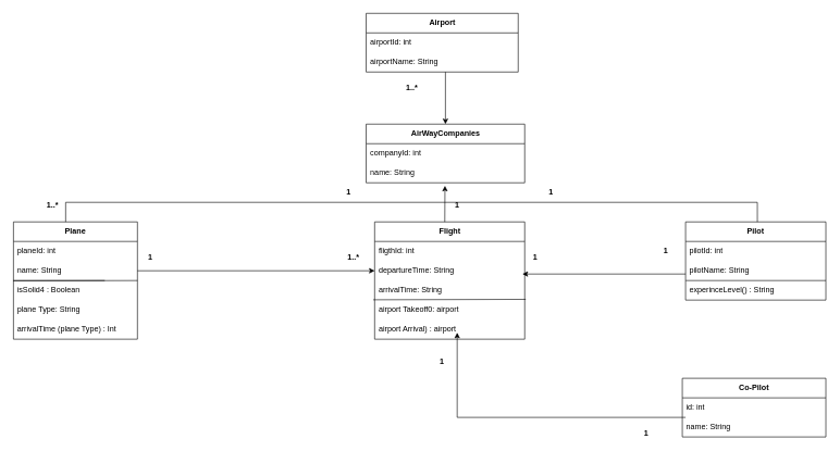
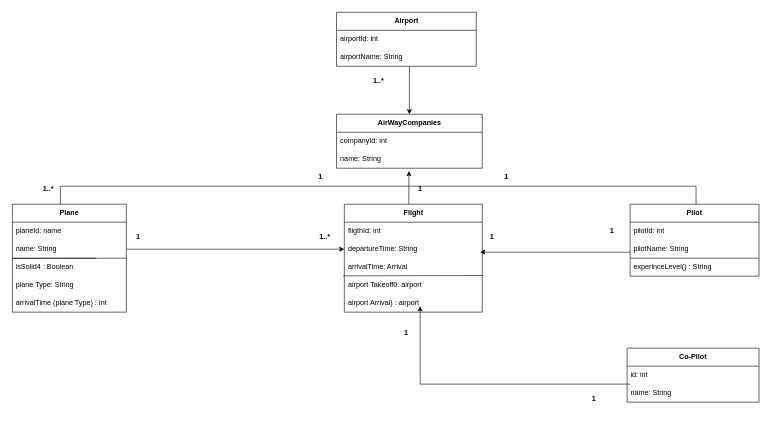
  <mxCell id="0" />
  <mxCell id="1" parent="0" />
  <mxCell id="2" value="&lt;b style=&quot;background-color: rgb(255, 255, 255);&quot;&gt;Airport&lt;/b&gt;" style="swimlane;fontStyle=0;childLayout=stackLayout;horizontal=1;startSize=30;horizontalStack=0;resizeParent=1;resizeParentMax=0;resizeLast=0;collapsible=1;marginBottom=0;whiteSpace=wrap;html=1;fontColor=#000000;" vertex="1" parent="1"><mxGeometry x="560.5" y="20" width="233" height="90" as="geometry" /></mxCell>
  <mxCell id="3" value="airportId: int" style="text;strokeColor=none;fillColor=none;align=left;verticalAlign=middle;spacingLeft=4;spacingRight=4;overflow=hidden;points=[[0,0.5],[1,0.5]];portConstraint=eastwest;rotatable=0;whiteSpace=wrap;html=1;fontColor=#000000;" vertex="1" parent="2"><mxGeometry y="30" width="233" height="30" as="geometry" /></mxCell>
  <mxCell id="4" value="airportName: String" style="text;strokeColor=none;fillColor=none;align=left;verticalAlign=middle;spacingLeft=4;spacingRight=4;overflow=hidden;points=[[0,0.5],[1,0.5]];portConstraint=eastwest;rotatable=0;whiteSpace=wrap;html=1;fontColor=#000000;" vertex="1" parent="2"><mxGeometry y="60" width="233" height="30" as="geometry" /></mxCell>
  <mxCell id="5" value="&lt;b style=&quot;background-color: rgb(255, 255, 255);&quot;&gt;AirWayCompanies&lt;/b&gt;" style="swimlane;fontStyle=0;childLayout=stackLayout;horizontal=1;startSize=30;horizontalStack=0;resizeParent=1;resizeParentMax=0;resizeLast=0;collapsible=1;marginBottom=0;whiteSpace=wrap;html=1;fontColor=#000000;" vertex="1" parent="1"><mxGeometry x="560.5" y="190" width="243" height="90" as="geometry" /></mxCell>
  <mxCell id="6" value="companyId: int" style="text;strokeColor=none;fillColor=none;align=left;verticalAlign=middle;spacingLeft=4;spacingRight=4;overflow=hidden;points=[[0,0.5],[1,0.5]];portConstraint=eastwest;rotatable=0;whiteSpace=wrap;html=1;fontColor=#000000;" vertex="1" parent="5"><mxGeometry y="30" width="243" height="30" as="geometry" /></mxCell>
  <mxCell id="7" value="name: String" style="text;strokeColor=none;fillColor=none;align=left;verticalAlign=middle;spacingLeft=4;spacingRight=4;overflow=hidden;points=[[0,0.5],[1,0.5]];portConstraint=eastwest;rotatable=0;whiteSpace=wrap;html=1;fontColor=#000000;" vertex="1" parent="5"><mxGeometry y="60" width="243" height="30" as="geometry" /></mxCell>
  <mxCell id="8" value="&lt;b style=&quot;background-color: rgb(255, 255, 255);&quot;&gt;Plane&lt;/b&gt;" style="swimlane;fontStyle=0;childLayout=stackLayout;horizontal=1;startSize=30;horizontalStack=0;resizeParent=1;resizeParentMax=0;resizeLast=0;collapsible=1;marginBottom=0;whiteSpace=wrap;html=1;fontColor=#000000;" vertex="1" parent="1"><mxGeometry x="20" y="340" width="190" height="180" as="geometry" /></mxCell>
- <mxCell id="9" value="planeId: int" style="text;strokeColor=none;fillColor=none;align=left;verticalAlign=middle;spacingLeft=4;spacingRight=4;overflow=hidden;points=[[0,0.5],[1,0.5]];portConstraint=eastwest;rotatable=0;whiteSpace=wrap;html=1;fontColor=#000000;" vertex="1" parent="8"><mxGeometry y="30" width="190" height="30" as="geometry" /></mxCell>
+ <mxCell id="9" value="planeId: name" style="text;strokeColor=none;fillColor=none;align=left;verticalAlign=middle;spacingLeft=4;spacingRight=4;overflow=hidden;points=[[0,0.5],[1,0.5]];portConstraint=eastwest;rotatable=0;whiteSpace=wrap;html=1;fontColor=#000000;" vertex="1" parent="8"><mxGeometry y="30" width="190" height="30" as="geometry" /></mxCell>
  <mxCell id="10" value="name: String" style="text;strokeColor=none;fillColor=none;align=left;verticalAlign=middle;spacingLeft=4;spacingRight=4;overflow=hidden;points=[[0,0.5],[1,0.5]];portConstraint=eastwest;rotatable=0;whiteSpace=wrap;html=1;fontColor=#000000;" vertex="1" parent="8"><mxGeometry y="60" width="190" height="30" as="geometry" /></mxCell>
  <mxCell id="11" value="" style="endArrow=none;html=1;rounded=0;fontColor=#000000;" edge="1" parent="8"><mxGeometry width="50" height="50" relative="1" as="geometry"><mxPoint y="90.0" as="sourcePoint" /><mxPoint x="140" y="90.0" as="targetPoint" /></mxGeometry></mxCell>
  <mxCell id="12" value="isSolid4 : Boolean" style="text;strokeColor=none;fillColor=none;align=left;verticalAlign=middle;spacingLeft=4;spacingRight=4;overflow=hidden;points=[[0,0.5],[1,0.5]];portConstraint=eastwest;rotatable=0;whiteSpace=wrap;html=1;fontColor=#000000;" vertex="1" parent="8"><mxGeometry y="90" width="190" height="30" as="geometry" /></mxCell>
  <mxCell id="13" value="plane Type: String" style="text;strokeColor=none;fillColor=none;align=left;verticalAlign=middle;spacingLeft=4;spacingRight=4;overflow=hidden;points=[[0,0.5],[1,0.5]];portConstraint=eastwest;rotatable=0;whiteSpace=wrap;html=1;fontColor=#000000;" vertex="1" parent="8"><mxGeometry y="120" width="190" height="30" as="geometry" /></mxCell>
  <mxCell id="14" value="arrivalTime (plane Type) : Int" style="text;strokeColor=none;fillColor=none;align=left;verticalAlign=middle;spacingLeft=4;spacingRight=4;overflow=hidden;points=[[0,0.5],[1,0.5]];portConstraint=eastwest;rotatable=0;whiteSpace=wrap;html=1;fontColor=#000000;" vertex="1" parent="8"><mxGeometry y="150" width="190" height="30" as="geometry" /></mxCell>
  <mxCell id="15" value="" style="endArrow=none;html=1;rounded=0;exitX=-0.002;exitY=0.011;exitDx=0;exitDy=0;exitPerimeter=0;" edge="1" parent="8" source="12"><mxGeometry width="50" height="50" relative="1" as="geometry"><mxPoint x="130" y="170" as="sourcePoint" /><mxPoint x="190" y="90" as="targetPoint" /></mxGeometry></mxCell>
  <mxCell id="16" value="&lt;b&gt;&lt;span style=&quot;background-color: rgb(255, 255, 255);&quot;&gt;Flight&lt;/span&gt;&lt;br&gt;&lt;/b&gt;" style="swimlane;fontStyle=0;childLayout=stackLayout;horizontal=1;startSize=30;horizontalStack=0;resizeParent=1;resizeParentMax=0;resizeLast=0;collapsible=1;marginBottom=0;whiteSpace=wrap;html=1;fontColor=#000000;" vertex="1" parent="1"><mxGeometry x="573.5" y="340" width="230" height="180" as="geometry" /></mxCell>
  <mxCell id="17" value="fligthId: int" style="text;strokeColor=none;fillColor=none;align=left;verticalAlign=middle;spacingLeft=4;spacingRight=4;overflow=hidden;points=[[0,0.5],[1,0.5]];portConstraint=eastwest;rotatable=0;whiteSpace=wrap;html=1;fontColor=#000000;" vertex="1" parent="16"><mxGeometry y="30" width="230" height="30" as="geometry" /></mxCell>
  <mxCell id="18" value="departureTime: String" style="text;strokeColor=none;fillColor=none;align=left;verticalAlign=middle;spacingLeft=4;spacingRight=4;overflow=hidden;points=[[0,0.5],[1,0.5]];portConstraint=eastwest;rotatable=0;whiteSpace=wrap;html=1;fontColor=#000000;" vertex="1" parent="16"><mxGeometry y="60" width="230" height="30" as="geometry" /></mxCell>
- <mxCell id="19" value="arrivalTime: String" style="text;strokeColor=none;fillColor=none;align=left;verticalAlign=middle;spacingLeft=4;spacingRight=4;overflow=hidden;points=[[0,0.5],[1,0.5]];portConstraint=eastwest;rotatable=0;whiteSpace=wrap;html=1;fontColor=#000000;" vertex="1" parent="16"><mxGeometry y="90" width="230" height="30" as="geometry" /></mxCell>
+ <mxCell id="19" value="arrivalTime: Arrival" style="text;strokeColor=none;fillColor=none;align=left;verticalAlign=middle;spacingLeft=4;spacingRight=4;overflow=hidden;points=[[0,0.5],[1,0.5]];portConstraint=eastwest;rotatable=0;whiteSpace=wrap;html=1;fontColor=#000000;" vertex="1" parent="16"><mxGeometry y="90" width="230" height="30" as="geometry" /></mxCell>
  <mxCell id="20" value="airport Takeoff0: airport" style="text;strokeColor=none;fillColor=none;align=left;verticalAlign=middle;spacingLeft=4;spacingRight=4;overflow=hidden;points=[[0,0.5],[1,0.5]];portConstraint=eastwest;rotatable=0;whiteSpace=wrap;html=1;fontColor=#000000;" vertex="1" parent="16"><mxGeometry y="120" width="230" height="30" as="geometry" /></mxCell>
  <mxCell id="21" value="airport Arrival) : airport" style="text;strokeColor=none;fillColor=none;align=left;verticalAlign=middle;spacingLeft=4;spacingRight=4;overflow=hidden;points=[[0,0.5],[1,0.5]];portConstraint=eastwest;rotatable=0;whiteSpace=wrap;html=1;fontColor=#000000;" vertex="1" parent="16"><mxGeometry y="150" width="230" height="30" as="geometry" /></mxCell>
  <mxCell id="22" value="" style="endArrow=none;html=1;rounded=0;entryX=1.007;entryY=-0.039;entryDx=0;entryDy=0;entryPerimeter=0;exitX=-0.009;exitY=-0.016;exitDx=0;exitDy=0;exitPerimeter=0;" edge="1" parent="16" source="20" target="20"><mxGeometry width="50" height="50" relative="1" as="geometry"><mxPoint x="180" y="110" as="sourcePoint" /><mxPoint x="230" y="60" as="targetPoint" /></mxGeometry></mxCell>
  <mxCell id="23" value="&lt;b style=&quot;background-color: rgb(255, 255, 255);&quot;&gt;Pilot&lt;br&gt;&lt;/b&gt;" style="swimlane;fontStyle=0;childLayout=stackLayout;horizontal=1;startSize=30;horizontalStack=0;resizeParent=1;resizeParentMax=0;resizeLast=0;collapsible=1;marginBottom=0;whiteSpace=wrap;html=1;fontColor=#000000;" vertex="1" parent="1"><mxGeometry x="1050" y="340" width="215" height="120" as="geometry" /></mxCell>
  <mxCell id="24" value="pilotId: int" style="text;strokeColor=none;fillColor=none;align=left;verticalAlign=middle;spacingLeft=4;spacingRight=4;overflow=hidden;points=[[0,0.5],[1,0.5]];portConstraint=eastwest;rotatable=0;whiteSpace=wrap;html=1;fontColor=#000000;" vertex="1" parent="23"><mxGeometry y="30" width="215" height="30" as="geometry" /></mxCell>
  <mxCell id="25" value="pilotName: String" style="text;strokeColor=none;fillColor=none;align=left;verticalAlign=middle;spacingLeft=4;spacingRight=4;overflow=hidden;points=[[0,0.5],[1,0.5]];portConstraint=eastwest;rotatable=0;whiteSpace=wrap;html=1;fontColor=#000000;" vertex="1" parent="23"><mxGeometry y="60" width="215" height="30" as="geometry" /></mxCell>
  <mxCell id="26" value="experinceLevel() : String" style="text;strokeColor=none;fillColor=none;align=left;verticalAlign=middle;spacingLeft=4;spacingRight=4;overflow=hidden;points=[[0,0.5],[1,0.5]];portConstraint=eastwest;rotatable=0;whiteSpace=wrap;html=1;fontColor=#000000;" vertex="1" parent="23"><mxGeometry y="90" width="215" height="30" as="geometry" /></mxCell>
  <mxCell id="27" value="" style="endArrow=none;html=1;rounded=0;exitX=0.001;exitY=0;exitDx=0;exitDy=0;exitPerimeter=0;" edge="1" parent="23" source="26"><mxGeometry width="50" height="50" relative="1" as="geometry"><mxPoint x="85" y="80" as="sourcePoint" /><mxPoint x="215" y="90" as="targetPoint" /></mxGeometry></mxCell>
  <mxCell id="28" value="&lt;b style=&quot;background-color: rgb(255, 255, 255);&quot;&gt;Co-Pilot&lt;br&gt;&lt;/b&gt;" style="swimlane;fontStyle=0;childLayout=stackLayout;horizontal=1;startSize=30;horizontalStack=0;resizeParent=1;resizeParentMax=0;resizeLast=0;collapsible=1;marginBottom=0;whiteSpace=wrap;html=1;fontColor=#000000;" vertex="1" parent="1"><mxGeometry x="1045" y="580" width="220" height="90" as="geometry" /></mxCell>
  <mxCell id="29" value="id: int" style="text;strokeColor=none;fillColor=none;align=left;verticalAlign=middle;spacingLeft=4;spacingRight=4;overflow=hidden;points=[[0,0.5],[1,0.5]];portConstraint=eastwest;rotatable=0;whiteSpace=wrap;html=1;fontColor=#000000;" vertex="1" parent="28"><mxGeometry y="30" width="220" height="30" as="geometry" /></mxCell>
  <mxCell id="30" value="name: String" style="text;strokeColor=none;fillColor=none;align=left;verticalAlign=middle;spacingLeft=4;spacingRight=4;overflow=hidden;points=[[0,0.5],[1,0.5]];portConstraint=eastwest;rotatable=0;whiteSpace=wrap;html=1;fontColor=#000000;" vertex="1" parent="28"><mxGeometry y="60" width="220" height="30" as="geometry" /></mxCell>
  <mxCell id="31" value="" style="endArrow=classic;html=1;rounded=0;entryX=0.5;entryY=0;entryDx=0;entryDy=0;" edge="1" parent="1" target="5"><mxGeometry width="50" height="50" relative="1" as="geometry"><mxPoint x="682" y="110" as="sourcePoint" /><mxPoint x="750" y="240" as="targetPoint" /></mxGeometry></mxCell>
  <mxCell id="32" value="" style="endArrow=none;html=1;rounded=0;" edge="1" parent="1"><mxGeometry width="50" height="50" relative="1" as="geometry"><mxPoint x="100" y="310" as="sourcePoint" /><mxPoint x="1160" y="310" as="targetPoint" /></mxGeometry></mxCell>
  <mxCell id="33" value="" style="endArrow=none;html=1;rounded=0;" edge="1" parent="1"><mxGeometry width="50" height="50" relative="1" as="geometry"><mxPoint x="100" y="340" as="sourcePoint" /><mxPoint x="100" y="310" as="targetPoint" /></mxGeometry></mxCell>
  <mxCell id="34" value="" style="endArrow=none;html=1;rounded=0;" edge="1" parent="1"><mxGeometry width="50" height="50" relative="1" as="geometry"><mxPoint x="1160" y="340" as="sourcePoint" /><mxPoint x="1160" y="310" as="targetPoint" /></mxGeometry></mxCell>
  <mxCell id="35" value="" style="endArrow=classic;html=1;rounded=0;entryX=0.497;entryY=1.152;entryDx=0;entryDy=0;entryPerimeter=0;" edge="1" parent="1" target="7"><mxGeometry width="50" height="50" relative="1" as="geometry"><mxPoint x="681" y="340" as="sourcePoint" /><mxPoint x="700" y="420" as="targetPoint" /></mxGeometry></mxCell>
  <mxCell id="36" value="" style="endArrow=classic;html=1;rounded=0;" edge="1" parent="1"><mxGeometry width="50" height="50" relative="1" as="geometry"><mxPoint x="700" y="640" as="sourcePoint" /><mxPoint x="700" y="510" as="targetPoint" /></mxGeometry></mxCell>
  <mxCell id="37" value="" style="endArrow=none;html=1;rounded=0;exitX=0.023;exitY=0;exitDx=0;exitDy=0;exitPerimeter=0;" edge="1" parent="1" source="30"><mxGeometry width="50" height="50" relative="1" as="geometry"><mxPoint x="650" y="560" as="sourcePoint" /><mxPoint x="700" y="640" as="targetPoint" /></mxGeometry></mxCell>
  <mxCell id="38" value="&lt;b&gt;1&lt;/b&gt;" style="text;html=1;strokeColor=none;fillColor=none;align=center;verticalAlign=middle;whiteSpace=wrap;rounded=0;" vertex="1" parent="1"><mxGeometry x="950" y="640" width="80" height="50" as="geometry" /></mxCell>
  <mxCell id="39" value="&lt;b&gt;1&lt;/b&gt;" style="text;html=1;strokeColor=none;fillColor=none;align=center;verticalAlign=middle;whiteSpace=wrap;rounded=0;" vertex="1" parent="1"><mxGeometry x="637" y="530" width="80" height="50" as="geometry" /></mxCell>
  <mxCell id="40" value="&lt;b&gt;1&lt;/b&gt;" style="text;html=1;strokeColor=none;fillColor=none;align=center;verticalAlign=middle;whiteSpace=wrap;rounded=0;" vertex="1" parent="1"><mxGeometry x="190" y="370" width="80" height="50" as="geometry" /></mxCell>
  <mxCell id="41" value="&lt;b&gt;1&lt;/b&gt;" style="text;html=1;strokeColor=none;fillColor=none;align=center;verticalAlign=middle;whiteSpace=wrap;rounded=0;" vertex="1" parent="1"><mxGeometry x="980" y="360" width="80" height="50" as="geometry" /></mxCell>
  <mxCell id="42" value="&lt;b&gt;1&lt;/b&gt;" style="text;html=1;strokeColor=none;fillColor=none;align=center;verticalAlign=middle;whiteSpace=wrap;rounded=0;" vertex="1" parent="1"><mxGeometry x="780" y="370" width="80" height="50" as="geometry" /></mxCell>
  <mxCell id="43" value="" style="endArrow=classic;html=1;rounded=0;entryX=0.25;entryY=1;entryDx=0;entryDy=0;" edge="1" parent="1" target="42"><mxGeometry width="50" height="50" relative="1" as="geometry"><mxPoint x="1050" y="420" as="sourcePoint" /><mxPoint x="710" y="470" as="targetPoint" /></mxGeometry></mxCell>
  <mxCell id="44" value="&lt;b&gt;1&lt;/b&gt;" style="text;html=1;strokeColor=none;fillColor=none;align=center;verticalAlign=middle;whiteSpace=wrap;rounded=0;" vertex="1" parent="1"><mxGeometry x="493.5" y="270" width="80" height="50" as="geometry" /></mxCell>
  <mxCell id="45" value="&lt;b&gt;1&lt;/b&gt;" style="text;html=1;strokeColor=none;fillColor=none;align=center;verticalAlign=middle;whiteSpace=wrap;rounded=0;" vertex="1" parent="1"><mxGeometry x="660" y="290" width="80" height="50" as="geometry" /></mxCell>
  <mxCell id="46" value="&lt;b&gt;1&lt;/b&gt;" style="text;html=1;strokeColor=none;fillColor=none;align=center;verticalAlign=middle;whiteSpace=wrap;rounded=0;" vertex="1" parent="1"><mxGeometry x="803.5" y="270" width="80" height="50" as="geometry" /></mxCell>
  <mxCell id="47" value="&lt;b&gt;1..*&lt;/b&gt;" style="text;html=1;strokeColor=none;fillColor=none;align=center;verticalAlign=middle;whiteSpace=wrap;rounded=0;" vertex="1" parent="1"><mxGeometry x="50" y="300" width="60" height="30" as="geometry" /></mxCell>
  <mxCell id="48" value="&lt;b style=&quot;border-color: var(--border-color); caret-color: rgb(0, 0, 0); color: rgb(0, 0, 0); font-family: Helvetica; font-size: 12px; font-style: normal; font-variant-caps: normal; letter-spacing: normal; text-align: center; text-indent: 0px; text-transform: none; word-spacing: 0px; -webkit-text-stroke-width: 0px; text-decoration: none;&quot;&gt;1..*&lt;/b&gt;" style="text;whiteSpace=wrap;html=1;" vertex="1" parent="1"><mxGeometry x="620" y="120" width="50" height="40" as="geometry" /></mxCell>
  <mxCell id="49" value="" style="endArrow=classic;html=1;rounded=0;entryX=0;entryY=0.5;entryDx=0;entryDy=0;" edge="1" parent="1" target="18"><mxGeometry width="50" height="50" relative="1" as="geometry"><mxPoint x="210" y="415" as="sourcePoint" /><mxPoint x="710" y="410" as="targetPoint" /></mxGeometry></mxCell>
  <mxCell id="50" value="&lt;b style=&quot;border-color: var(--border-color); caret-color: rgb(0, 0, 0); color: rgb(0, 0, 0); font-family: Helvetica; font-size: 12px; font-style: normal; font-variant-caps: normal; letter-spacing: normal; text-align: center; text-indent: 0px; text-transform: none; word-spacing: 0px; -webkit-text-stroke-width: 0px; text-decoration: none;&quot;&gt;1..*&lt;/b&gt;" style="text;whiteSpace=wrap;html=1;" vertex="1" parent="1"><mxGeometry x="530" y="380" width="50" height="40" as="geometry" /></mxCell>
